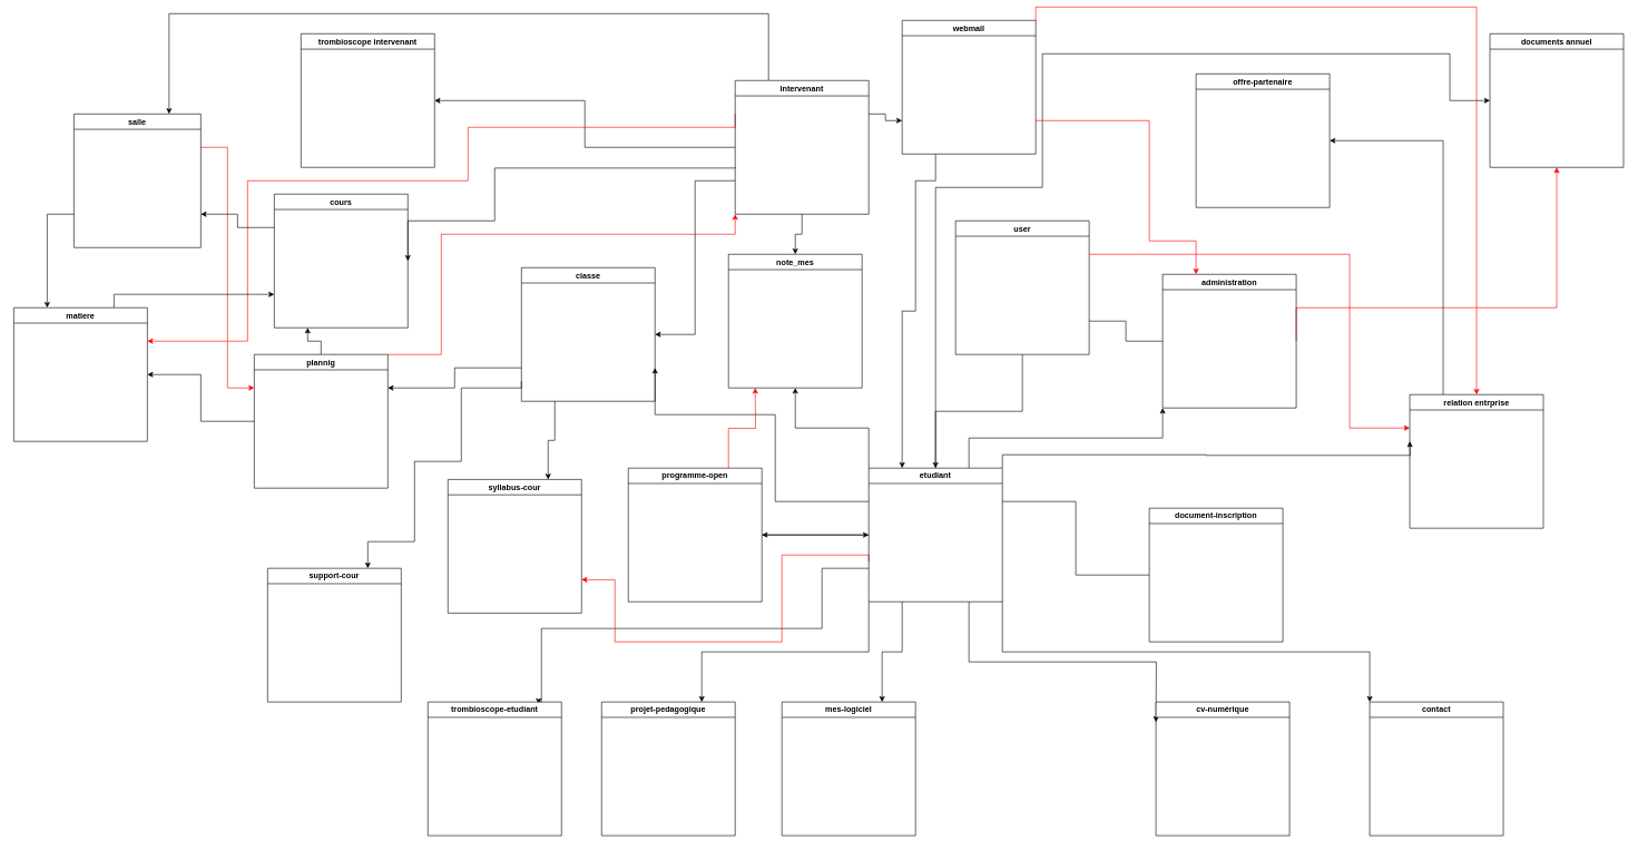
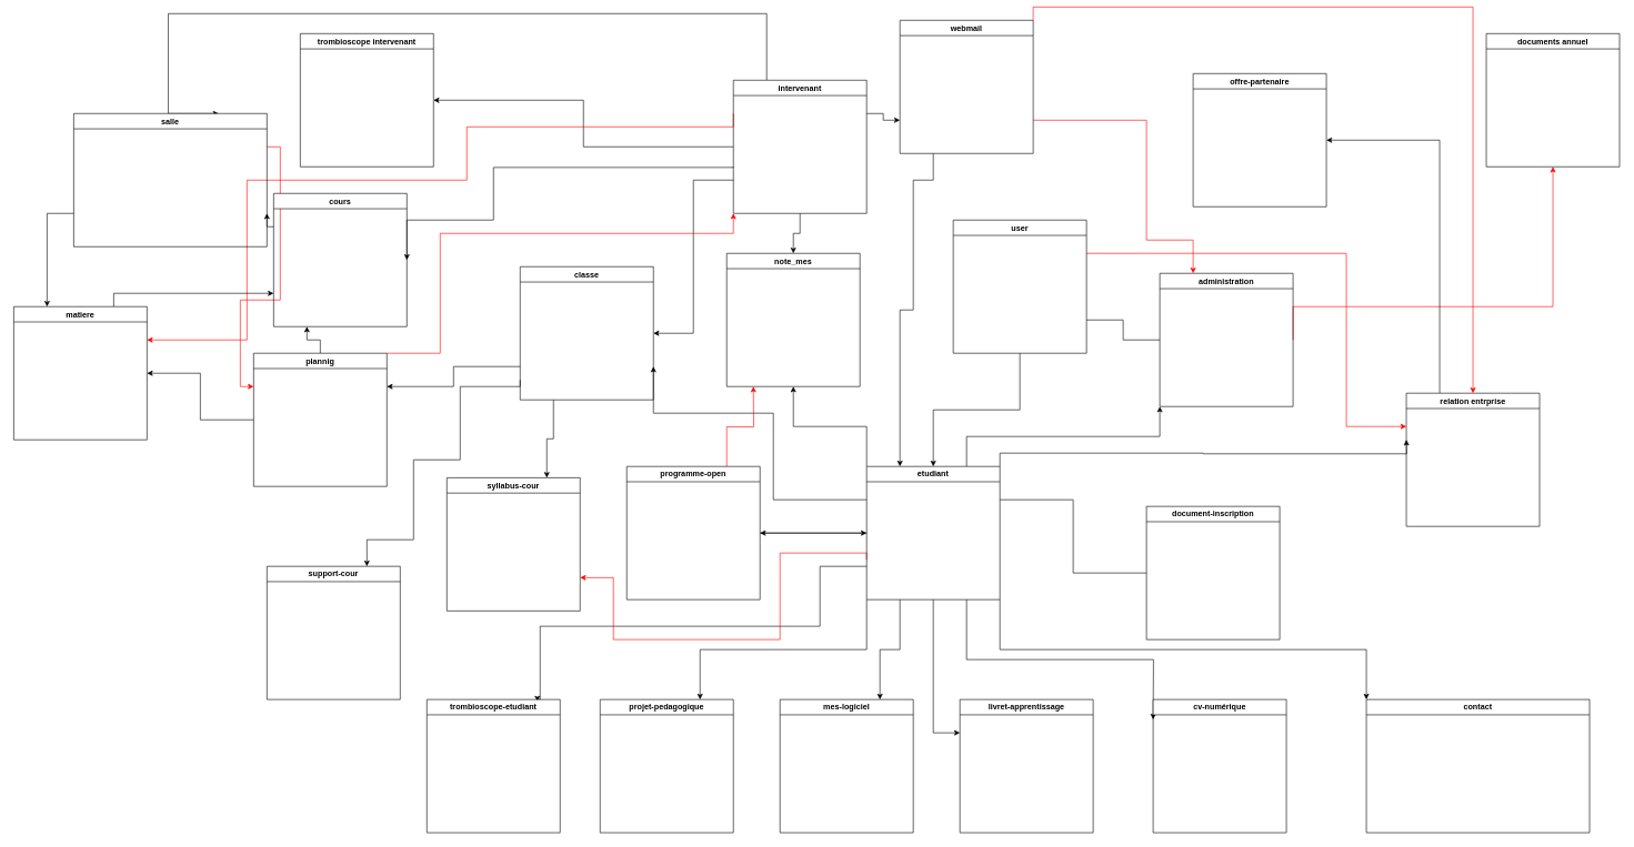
  <mxCell id="0" />
  <mxCell id="1" parent="0" />
  <mxCell id="2" style="edgeStyle=orthogonalEdgeStyle;rounded=0;orthogonalLoop=1;jettySize=auto;html=1;exitX=0.5;exitY=1;exitDx=0;exitDy=0;entryX=0.5;entryY=0;entryDx=0;entryDy=0;" edge="1" parent="1" source="5" target="20"><mxGeometry relative="1" as="geometry" /></mxCell>
  <mxCell id="3" style="edgeStyle=orthogonalEdgeStyle;rounded=0;orthogonalLoop=1;jettySize=auto;html=1;exitX=1;exitY=0.75;exitDx=0;exitDy=0;entryX=0;entryY=0.5;entryDx=0;entryDy=0;endArrow=none;" edge="1" parent="1" source="5" target="42"><mxGeometry relative="1" as="geometry" /></mxCell>
  <mxCell id="4" style="edgeStyle=orthogonalEdgeStyle;rounded=0;orthogonalLoop=1;jettySize=auto;html=1;exitX=1;exitY=0.25;exitDx=0;exitDy=0;entryX=0;entryY=0.25;entryDx=0;entryDy=0;strokeColor=#FF0000;" edge="1" parent="1" source="5" target="48"><mxGeometry relative="1" as="geometry"><Array as="points"><mxPoint x="2020" y="380" /><mxPoint x="2020" y="640" /></Array></mxGeometry></mxCell>
  <mxCell id="5" value="user" style="swimlane;whiteSpace=wrap;html=1;" vertex="1" parent="1"><mxGeometry x="1430" y="330" width="200" height="200" as="geometry" /></mxCell>
  <mxCell id="6" style="edgeStyle=orthogonalEdgeStyle;rounded=0;orthogonalLoop=1;jettySize=auto;html=1;exitX=0;exitY=0;exitDx=0;exitDy=0;entryX=0.5;entryY=1;entryDx=0;entryDy=0;" edge="1" parent="1" source="20" target="34"><mxGeometry relative="1" as="geometry" /></mxCell>
  <mxCell id="7" style="edgeStyle=orthogonalEdgeStyle;rounded=0;orthogonalLoop=1;jettySize=auto;html=1;exitX=1;exitY=0.25;exitDx=0;exitDy=0;entryX=0;entryY=0.5;entryDx=0;entryDy=0;endArrow=none;" edge="1" parent="1" source="20" target="59"><mxGeometry relative="1" as="geometry"><mxPoint x="1710" y="890" as="targetPoint" /></mxGeometry></mxCell>
  <mxCell id="8" style="edgeStyle=orthogonalEdgeStyle;rounded=0;orthogonalLoop=1;jettySize=auto;html=1;exitX=1;exitY=0;exitDx=0;exitDy=0;" edge="1" parent="1" source="20"><mxGeometry relative="1" as="geometry"><mxPoint x="2110" y="660" as="targetPoint" /></mxGeometry></mxCell>
  <mxCell id="9" style="edgeStyle=orthogonalEdgeStyle;rounded=0;orthogonalLoop=1;jettySize=auto;html=1;exitX=0.75;exitY=0;exitDx=0;exitDy=0;entryX=0;entryY=1;entryDx=0;entryDy=0;" edge="1" parent="1" source="20" target="42"><mxGeometry relative="1" as="geometry" /></mxCell>
- <mxCell id="10" style="edgeStyle=orthogonalEdgeStyle;rounded=0;orthogonalLoop=1;jettySize=auto;html=1;exitX=0.5;exitY=0;exitDx=0;exitDy=0;entryX=0;entryY=0.5;entryDx=0;entryDy=0;" edge="1" parent="1" source="20" target="57"><mxGeometry relative="1" as="geometry"><Array as="points"><mxPoint x="1400" y="280" /><mxPoint x="1560" y="280" /><mxPoint x="1560" y="80" /><mxPoint x="2170" y="80" /><mxPoint x="2170" y="150" /></Array></mxGeometry></mxCell>
  <mxCell id="11" style="edgeStyle=orthogonalEdgeStyle;rounded=0;orthogonalLoop=1;jettySize=auto;html=1;exitX=1;exitY=1;exitDx=0;exitDy=0;entryX=0;entryY=0;entryDx=0;entryDy=0;" edge="1" parent="1" source="20" target="52"><mxGeometry relative="1" as="geometry" /></mxCell>
  <mxCell id="12" style="edgeStyle=orthogonalEdgeStyle;rounded=0;orthogonalLoop=1;jettySize=auto;html=1;exitX=0.75;exitY=1;exitDx=0;exitDy=0;" edge="1" parent="1" source="20"><mxGeometry relative="1" as="geometry"><mxPoint x="1730" y="1080" as="targetPoint" /></mxGeometry></mxCell>
+ <mxCell id="13" style="edgeStyle=orthogonalEdgeStyle;rounded=0;orthogonalLoop=1;jettySize=auto;html=1;exitX=0.5;exitY=1;exitDx=0;exitDy=0;entryX=0;entryY=0.25;entryDx=0;entryDy=0;" edge="1" parent="1" source="20" target="50"><mxGeometry relative="1" as="geometry" /></mxCell>
  <mxCell id="14" style="edgeStyle=orthogonalEdgeStyle;rounded=0;orthogonalLoop=1;jettySize=auto;html=1;exitX=0.25;exitY=1;exitDx=0;exitDy=0;entryX=0.75;entryY=0;entryDx=0;entryDy=0;" edge="1" parent="1" source="20" target="51"><mxGeometry relative="1" as="geometry" /></mxCell>
  <mxCell id="15" style="edgeStyle=orthogonalEdgeStyle;rounded=0;orthogonalLoop=1;jettySize=auto;html=1;exitX=0;exitY=1;exitDx=0;exitDy=0;entryX=0.75;entryY=0;entryDx=0;entryDy=0;" edge="1" parent="1" source="20" target="54"><mxGeometry relative="1" as="geometry" /></mxCell>
  <mxCell id="16" style="edgeStyle=orthogonalEdgeStyle;rounded=0;orthogonalLoop=1;jettySize=auto;html=1;exitX=0;exitY=0.75;exitDx=0;exitDy=0;entryX=0.829;entryY=0.015;entryDx=0;entryDy=0;entryPerimeter=0;" edge="1" parent="1" source="20" target="60"><mxGeometry relative="1" as="geometry"><Array as="points"><mxPoint x="1230" y="850" /><mxPoint x="1230" y="940" /><mxPoint x="810" y="940" /><mxPoint x="810" y="1050" /><mxPoint x="806" y="1050" /></Array></mxGeometry></mxCell>
  <mxCell id="17" style="edgeStyle=orthogonalEdgeStyle;rounded=0;orthogonalLoop=1;jettySize=auto;html=1;exitX=0;exitY=0.25;exitDx=0;exitDy=0;entryX=1;entryY=0.75;entryDx=0;entryDy=0;" edge="1" parent="1" source="20" target="46"><mxGeometry relative="1" as="geometry"><Array as="points"><mxPoint x="1160" y="750" /><mxPoint x="1160" y="620" /><mxPoint x="980" y="620" /></Array></mxGeometry></mxCell>
  <mxCell id="18" style="edgeStyle=orthogonalEdgeStyle;rounded=0;orthogonalLoop=1;jettySize=auto;html=1;exitX=0;exitY=0.5;exitDx=0;exitDy=0;entryX=1;entryY=0.5;entryDx=0;entryDy=0;" edge="1" parent="1" source="20" target="63"><mxGeometry relative="1" as="geometry" /></mxCell>
  <mxCell id="19" style="edgeStyle=orthogonalEdgeStyle;rounded=0;orthogonalLoop=1;jettySize=auto;html=1;entryX=1;entryY=0.75;entryDx=0;entryDy=0;strokeColor=#FF0000;" edge="1" parent="1" target="56"><mxGeometry relative="1" as="geometry"><mxPoint x="1300" y="840" as="sourcePoint" /><Array as="points"><mxPoint x="1300" y="830" /><mxPoint x="1170" y="830" /><mxPoint x="1170" y="960" /><mxPoint x="920" y="960" /><mxPoint x="920" y="867" /></Array></mxGeometry></mxCell>
  <mxCell id="20" value="etudiant" style="swimlane;whiteSpace=wrap;html=1;" vertex="1" parent="1"><mxGeometry x="1300" y="700" width="200" height="200" as="geometry" /></mxCell>
  <mxCell id="21" style="edgeStyle=orthogonalEdgeStyle;rounded=0;orthogonalLoop=1;jettySize=auto;html=1;exitX=0.5;exitY=1;exitDx=0;exitDy=0;entryX=0.5;entryY=0;entryDx=0;entryDy=0;" edge="1" parent="1" source="28" target="34"><mxGeometry relative="1" as="geometry" /></mxCell>
  <mxCell id="22" style="edgeStyle=orthogonalEdgeStyle;rounded=0;orthogonalLoop=1;jettySize=auto;html=1;exitX=0;exitY=0.75;exitDx=0;exitDy=0;entryX=1;entryY=0.5;entryDx=0;entryDy=0;" edge="1" parent="1" source="28" target="46"><mxGeometry relative="1" as="geometry" /></mxCell>
  <mxCell id="23" style="edgeStyle=orthogonalEdgeStyle;rounded=0;orthogonalLoop=1;jettySize=auto;html=1;exitX=0;exitY=0.5;exitDx=0;exitDy=0;entryX=1;entryY=0.5;entryDx=0;entryDy=0;" edge="1" parent="1" source="28" target="58"><mxGeometry relative="1" as="geometry" /></mxCell>
  <mxCell id="24" style="edgeStyle=orthogonalEdgeStyle;rounded=0;orthogonalLoop=1;jettySize=auto;html=1;entryX=1;entryY=0.5;entryDx=0;entryDy=0;" edge="1" parent="1" target="33"><mxGeometry relative="1" as="geometry"><mxPoint x="1100" y="250" as="sourcePoint" /><Array as="points"><mxPoint x="740" y="251" /><mxPoint x="740" y="330" /><mxPoint x="610" y="330" /></Array></mxGeometry></mxCell>
  <mxCell id="25" style="edgeStyle=orthogonalEdgeStyle;rounded=0;orthogonalLoop=1;jettySize=auto;html=1;exitX=1;exitY=0.25;exitDx=0;exitDy=0;entryX=0;entryY=0.75;entryDx=0;entryDy=0;" edge="1" parent="1" source="28" target="67"><mxGeometry relative="1" as="geometry"><mxPoint x="1330" y="169.667" as="targetPoint" /></mxGeometry></mxCell>
  <mxCell id="26" style="edgeStyle=orthogonalEdgeStyle;rounded=0;orthogonalLoop=1;jettySize=auto;html=1;exitX=0.25;exitY=0;exitDx=0;exitDy=0;entryX=0.75;entryY=0;entryDx=0;entryDy=0;" edge="1" parent="1" source="28" target="31"><mxGeometry relative="1" as="geometry"><Array as="points"><mxPoint x="1150" y="20" /><mxPoint x="252" y="20" /></Array></mxGeometry></mxCell>
  <mxCell id="27" style="edgeStyle=orthogonalEdgeStyle;rounded=0;orthogonalLoop=1;jettySize=auto;html=1;exitX=0;exitY=0.25;exitDx=0;exitDy=0;entryX=1;entryY=0.25;entryDx=0;entryDy=0;strokeColor=#FF0000;" edge="1" parent="1" source="28" target="36"><mxGeometry relative="1" as="geometry"><Array as="points"><mxPoint x="1100" y="190" /><mxPoint x="700" y="190" /><mxPoint x="700" y="270" /><mxPoint x="370" y="270" /><mxPoint x="370" y="510" /></Array></mxGeometry></mxCell>
  <mxCell id="28" value="intervenant" style="swimlane;whiteSpace=wrap;html=1;" vertex="1" parent="1"><mxGeometry x="1100" y="120" width="200" height="200" as="geometry" /></mxCell>
  <mxCell id="29" style="edgeStyle=orthogonalEdgeStyle;rounded=0;orthogonalLoop=1;jettySize=auto;html=1;exitX=0;exitY=0.75;exitDx=0;exitDy=0;entryX=0.25;entryY=0;entryDx=0;entryDy=0;" edge="1" parent="1" source="31" target="36"><mxGeometry relative="1" as="geometry" /></mxCell>
  <mxCell id="30" style="edgeStyle=orthogonalEdgeStyle;rounded=0;orthogonalLoop=1;jettySize=auto;html=1;exitX=1;exitY=0.25;exitDx=0;exitDy=0;entryX=0;entryY=0.25;entryDx=0;entryDy=0;strokeColor=#FF0000;" edge="1" parent="1" source="31" target="40"><mxGeometry relative="1" as="geometry" /></mxCell>
- <mxCell id="31" value="salle" style="swimlane;whiteSpace=wrap;html=1;" vertex="1" parent="1"><mxGeometry x="110" y="170" width="190" height="200" as="geometry" /></mxCell>
+ <mxCell id="31" value="salle" style="swimlane;whiteSpace=wrap;html=1;" vertex="1" parent="1"><mxGeometry x="110" y="170" width="290" height="200" as="geometry" /></mxCell>
  <mxCell id="32" style="edgeStyle=orthogonalEdgeStyle;rounded=0;orthogonalLoop=1;jettySize=auto;html=1;exitX=0;exitY=0.25;exitDx=0;exitDy=0;entryX=1;entryY=0.75;entryDx=0;entryDy=0;" edge="1" parent="1" source="33" target="31"><mxGeometry relative="1" as="geometry" /></mxCell>
  <mxCell id="33" value="cours" style="swimlane;whiteSpace=wrap;html=1;" vertex="1" parent="1"><mxGeometry x="410" y="290" width="200" height="200" as="geometry" /></mxCell>
  <mxCell id="34" value="note_mes" style="swimlane;whiteSpace=wrap;html=1;" vertex="1" parent="1"><mxGeometry x="1090" y="380" width="200" height="200" as="geometry" /></mxCell>
  <mxCell id="35" style="edgeStyle=orthogonalEdgeStyle;rounded=0;orthogonalLoop=1;jettySize=auto;html=1;exitX=0.75;exitY=0;exitDx=0;exitDy=0;entryX=0;entryY=0.75;entryDx=0;entryDy=0;" edge="1" parent="1" source="36" target="33"><mxGeometry relative="1" as="geometry" /></mxCell>
  <mxCell id="36" value="matiere" style="swimlane;whiteSpace=wrap;html=1;" vertex="1" parent="1"><mxGeometry x="20" y="460" width="200" height="200" as="geometry" /></mxCell>
  <mxCell id="37" style="edgeStyle=orthogonalEdgeStyle;rounded=0;orthogonalLoop=1;jettySize=auto;html=1;exitX=0.5;exitY=0;exitDx=0;exitDy=0;entryX=0.25;entryY=1;entryDx=0;entryDy=0;" edge="1" parent="1" source="40" target="33"><mxGeometry relative="1" as="geometry" /></mxCell>
  <mxCell id="38" style="edgeStyle=orthogonalEdgeStyle;rounded=0;orthogonalLoop=1;jettySize=auto;html=1;exitX=1;exitY=0;exitDx=0;exitDy=0;entryX=0;entryY=1;entryDx=0;entryDy=0;strokeColor=#FF0000;" edge="1" parent="1" source="40" target="28"><mxGeometry relative="1" as="geometry"><Array as="points"><mxPoint x="660" y="530" /><mxPoint x="660" y="350" /><mxPoint x="1100" y="350" /></Array></mxGeometry></mxCell>
  <mxCell id="39" style="edgeStyle=orthogonalEdgeStyle;rounded=0;orthogonalLoop=1;jettySize=auto;html=1;exitX=0;exitY=0.5;exitDx=0;exitDy=0;entryX=1;entryY=0.5;entryDx=0;entryDy=0;" edge="1" parent="1" source="40" target="36"><mxGeometry relative="1" as="geometry" /></mxCell>
  <mxCell id="40" value="plannig" style="swimlane;whiteSpace=wrap;html=1;" vertex="1" parent="1"><mxGeometry x="380" y="530" width="200" height="200" as="geometry" /></mxCell>
  <mxCell id="41" style="edgeStyle=orthogonalEdgeStyle;rounded=0;orthogonalLoop=1;jettySize=auto;html=1;exitX=1;exitY=0.5;exitDx=0;exitDy=0;entryX=0.5;entryY=1;entryDx=0;entryDy=0;strokeColor=#FF0000;" edge="1" parent="1" source="42" target="57"><mxGeometry relative="1" as="geometry"><Array as="points"><mxPoint x="1940" y="460" /><mxPoint x="2330" y="460" /></Array></mxGeometry></mxCell>
  <mxCell id="42" value="administration" style="swimlane;whiteSpace=wrap;html=1;" vertex="1" parent="1"><mxGeometry x="1740" y="410" width="200" height="200" as="geometry" /></mxCell>
  <mxCell id="43" style="edgeStyle=orthogonalEdgeStyle;rounded=0;orthogonalLoop=1;jettySize=auto;html=1;exitX=0.25;exitY=1;exitDx=0;exitDy=0;entryX=0.75;entryY=0;entryDx=0;entryDy=0;" edge="1" parent="1" source="46" target="56"><mxGeometry relative="1" as="geometry" /></mxCell>
  <mxCell id="44" style="edgeStyle=orthogonalEdgeStyle;rounded=0;orthogonalLoop=1;jettySize=auto;html=1;exitX=0;exitY=0.75;exitDx=0;exitDy=0;entryX=1;entryY=0.25;entryDx=0;entryDy=0;" edge="1" parent="1" source="46" target="40"><mxGeometry relative="1" as="geometry" /></mxCell>
  <mxCell id="45" style="edgeStyle=orthogonalEdgeStyle;rounded=0;orthogonalLoop=1;jettySize=auto;html=1;entryX=0.75;entryY=0;entryDx=0;entryDy=0;" edge="1" parent="1" target="55"><mxGeometry relative="1" as="geometry"><mxPoint x="780" y="570" as="sourcePoint" /><Array as="points"><mxPoint x="780" y="580" /><mxPoint x="690" y="580" /><mxPoint x="690" y="690" /><mxPoint x="620" y="690" /><mxPoint x="620" y="810" /><mxPoint x="550" y="810" /></Array></mxGeometry></mxCell>
  <mxCell id="46" value="classe" style="swimlane;whiteSpace=wrap;html=1;" vertex="1" parent="1"><mxGeometry x="780" y="400" width="200" height="200" as="geometry" /></mxCell>
  <mxCell id="47" style="edgeStyle=orthogonalEdgeStyle;rounded=0;orthogonalLoop=1;jettySize=auto;html=1;exitX=0.25;exitY=0;exitDx=0;exitDy=0;entryX=1;entryY=0.5;entryDx=0;entryDy=0;" edge="1" parent="1" source="48" target="53"><mxGeometry relative="1" as="geometry" /></mxCell>
  <mxCell id="48" value="relation entrprise" style="swimlane;whiteSpace=wrap;html=1;" vertex="1" parent="1"><mxGeometry x="2110" y="590" width="200" height="200" as="geometry" /></mxCell>
  <mxCell id="49" value="cv-numérique" style="swimlane;whiteSpace=wrap;html=1;" vertex="1" parent="1"><mxGeometry x="1730" y="1050" width="200" height="200" as="geometry" /></mxCell>
+ <mxCell id="50" value="livret-apprentissage" style="swimlane;whiteSpace=wrap;html=1;" vertex="1" parent="1"><mxGeometry x="1440" y="1050" width="200" height="200" as="geometry" /></mxCell>
  <mxCell id="51" value="mes-logiciel" style="swimlane;whiteSpace=wrap;html=1;" vertex="1" parent="1"><mxGeometry x="1170" y="1050" width="200" height="200" as="geometry" /></mxCell>
- <mxCell id="52" value="contact" style="swimlane;whiteSpace=wrap;html=1;" vertex="1" parent="1"><mxGeometry x="2050" y="1050" width="200" height="200" as="geometry" /></mxCell>
+ <mxCell id="52" value="contact" style="swimlane;whiteSpace=wrap;html=1;" vertex="1" parent="1"><mxGeometry x="2050" y="1050" width="335" height="200" as="geometry" /></mxCell>
  <mxCell id="53" value="offre-partenaire" style="swimlane;whiteSpace=wrap;html=1;" vertex="1" parent="1"><mxGeometry x="1790" y="110" width="200" height="200" as="geometry" /></mxCell>
  <mxCell id="54" value="projet-pedagogique" style="swimlane;whiteSpace=wrap;html=1;" vertex="1" parent="1"><mxGeometry x="900" y="1050" width="200" height="200" as="geometry" /></mxCell>
  <mxCell id="55" value="support-cour" style="swimlane;whiteSpace=wrap;html=1;" vertex="1" parent="1"><mxGeometry x="400" y="850" width="200" height="200" as="geometry" /></mxCell>
  <mxCell id="56" value="syllabus-cour" style="swimlane;whiteSpace=wrap;html=1;" vertex="1" parent="1"><mxGeometry x="670" y="717" width="200" height="200" as="geometry" /></mxCell>
  <mxCell id="57" value="documents annuel" style="swimlane;whiteSpace=wrap;html=1;" vertex="1" parent="1"><mxGeometry x="2230" y="50" width="200" height="200" as="geometry" /></mxCell>
  <mxCell id="58" value="trombioscope intervenant" style="swimlane;whiteSpace=wrap;html=1;" vertex="1" parent="1"><mxGeometry x="450" y="50" width="200" height="200" as="geometry" /></mxCell>
  <mxCell id="59" value="document-inscription" style="swimlane;whiteSpace=wrap;html=1;" vertex="1" parent="1"><mxGeometry x="1720" y="760" width="200" height="200" as="geometry" /></mxCell>
  <mxCell id="60" value="trombioscope-etudiant" style="swimlane;whiteSpace=wrap;html=1;" vertex="1" parent="1"><mxGeometry x="640" y="1050" width="200" height="200" as="geometry" /></mxCell>
  <mxCell id="61" style="edgeStyle=orthogonalEdgeStyle;rounded=0;orthogonalLoop=1;jettySize=auto;html=1;exitX=1;exitY=0.5;exitDx=0;exitDy=0;entryX=0;entryY=0.5;entryDx=0;entryDy=0;" edge="1" parent="1" source="63" target="20"><mxGeometry relative="1" as="geometry" /></mxCell>
  <mxCell id="62" style="edgeStyle=orthogonalEdgeStyle;rounded=0;orthogonalLoop=1;jettySize=auto;html=1;exitX=0.75;exitY=0;exitDx=0;exitDy=0;strokeColor=#FF0000;" edge="1" parent="1" source="63"><mxGeometry relative="1" as="geometry"><mxPoint x="1130" y="580" as="targetPoint" /></mxGeometry></mxCell>
  <mxCell id="63" value="programme-open" style="swimlane;whiteSpace=wrap;html=1;" vertex="1" parent="1"><mxGeometry x="940" y="700" width="200" height="200" as="geometry" /></mxCell>
  <mxCell id="64" style="edgeStyle=orthogonalEdgeStyle;rounded=0;orthogonalLoop=1;jettySize=auto;html=1;exitX=0.25;exitY=1;exitDx=0;exitDy=0;entryX=0.25;entryY=0;entryDx=0;entryDy=0;" edge="1" parent="1" source="67" target="20"><mxGeometry relative="1" as="geometry"><Array as="points"><mxPoint x="1400" y="270" /><mxPoint x="1370" y="270" /><mxPoint x="1370" y="465" /><mxPoint x="1350" y="465" /></Array></mxGeometry></mxCell>
  <mxCell id="65" style="edgeStyle=orthogonalEdgeStyle;rounded=0;orthogonalLoop=1;jettySize=auto;html=1;exitX=1;exitY=0.75;exitDx=0;exitDy=0;entryX=0.25;entryY=0;entryDx=0;entryDy=0;strokeColor=#FF0000;" edge="1" parent="1" source="67" target="42"><mxGeometry relative="1" as="geometry"><Array as="points"><mxPoint x="1720" y="180" /><mxPoint x="1720" y="360" /><mxPoint x="1790" y="360" /></Array></mxGeometry></mxCell>
  <mxCell id="66" style="edgeStyle=orthogonalEdgeStyle;rounded=0;orthogonalLoop=1;jettySize=auto;html=1;exitX=1;exitY=0;exitDx=0;exitDy=0;entryX=0.5;entryY=0;entryDx=0;entryDy=0;strokeColor=#FF0000;" edge="1" parent="1" source="67" target="48"><mxGeometry relative="1" as="geometry" /></mxCell>
  <mxCell id="67" value="webmail" style="swimlane;whiteSpace=wrap;html=1;" vertex="1" parent="1"><mxGeometry x="1350" y="30" width="200" height="200" as="geometry" /></mxCell>
